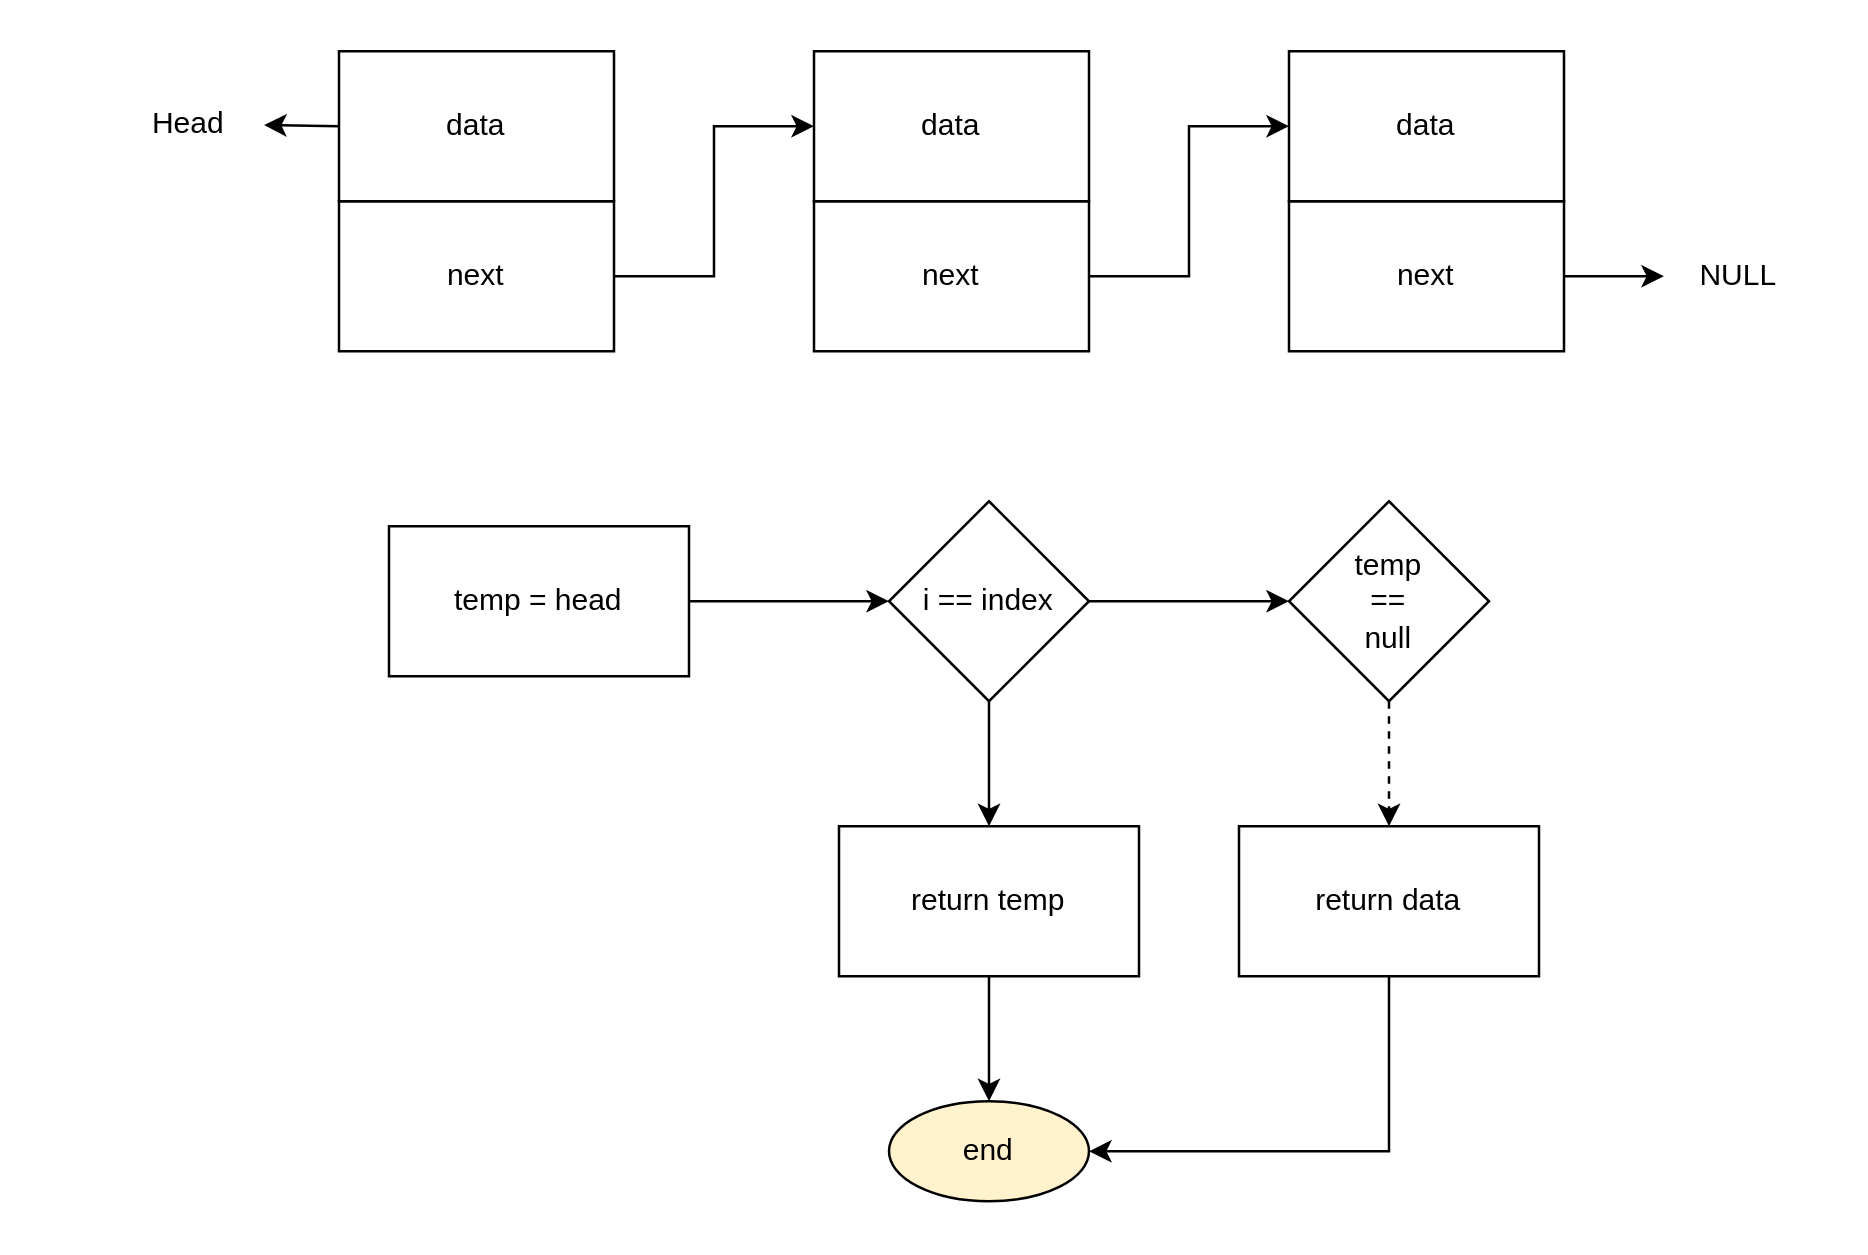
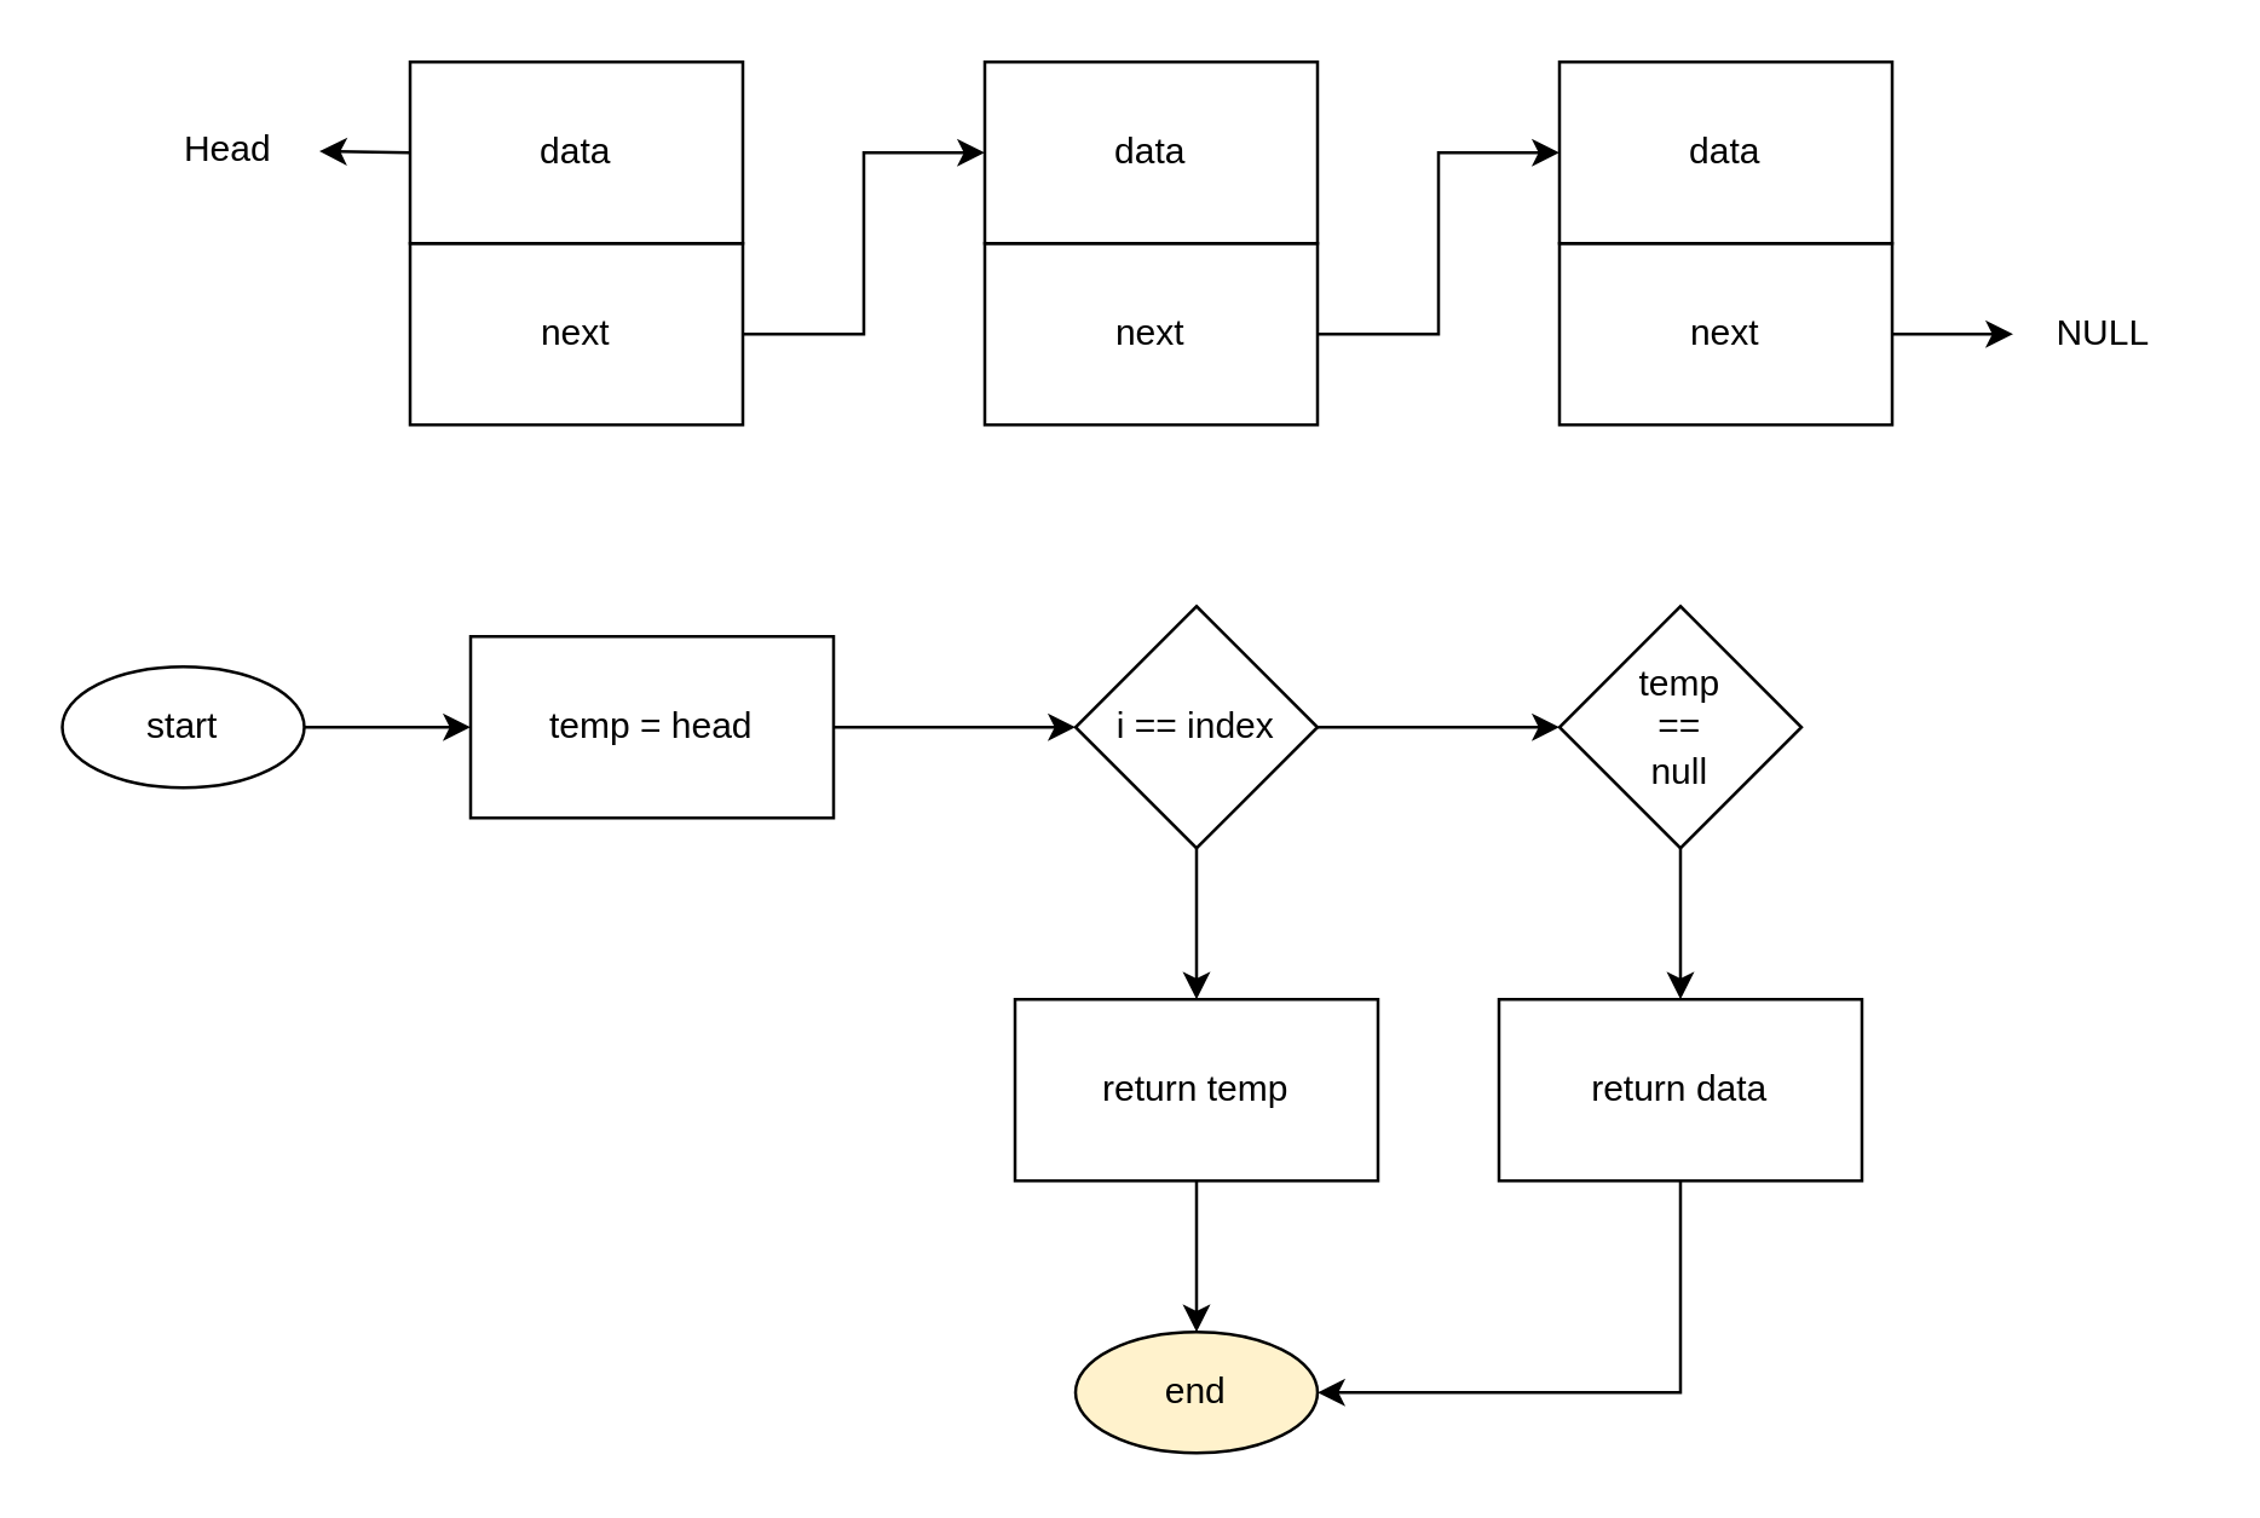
  <mxCell id="0" />
  <mxCell id="1" parent="0" />
  <mxCell id="2" style="edgeStyle=orthogonalEdgeStyle;rounded=0;orthogonalLoop=1;jettySize=auto;html=1;exitX=1;exitY=0.5;exitDx=0;exitDy=0;entryX=0;entryY=0.5;entryDx=0;entryDy=0;" edge="1" parent="1" source="3" target="7"><mxGeometry relative="1" as="geometry" /></mxCell>
  <mxCell id="3" value="next" style="rounded=0;whiteSpace=wrap;html=1;" vertex="1" parent="1"><mxGeometry x="135" y="80" width="110" height="60" as="geometry" /></mxCell>
  <mxCell id="4" value="data" style="rounded=0;whiteSpace=wrap;html=1;" vertex="1" parent="1"><mxGeometry x="135" y="20" width="110" height="60" as="geometry" /></mxCell>
  <mxCell id="5" style="edgeStyle=orthogonalEdgeStyle;rounded=0;orthogonalLoop=1;jettySize=auto;html=1;exitX=1;exitY=0.5;exitDx=0;exitDy=0;entryX=0;entryY=0.5;entryDx=0;entryDy=0;" edge="1" parent="1" source="6" target="10"><mxGeometry relative="1" as="geometry" /></mxCell>
  <mxCell id="6" value="next" style="rounded=0;whiteSpace=wrap;html=1;" vertex="1" parent="1"><mxGeometry x="325" y="80" width="110" height="60" as="geometry" /></mxCell>
  <mxCell id="7" value="data" style="rounded=0;whiteSpace=wrap;html=1;" vertex="1" parent="1"><mxGeometry x="325" y="20" width="110" height="60" as="geometry" /></mxCell>
  <mxCell id="8" style="edgeStyle=orthogonalEdgeStyle;rounded=0;orthogonalLoop=1;jettySize=auto;html=1;exitX=1;exitY=0.5;exitDx=0;exitDy=0;" edge="1" parent="1" source="9" target="11"><mxGeometry relative="1" as="geometry"><mxPoint x="695" y="110" as="targetPoint" /></mxGeometry></mxCell>
  <mxCell id="9" value="next" style="rounded=0;whiteSpace=wrap;html=1;" vertex="1" parent="1"><mxGeometry x="515" y="80" width="110" height="60" as="geometry" /></mxCell>
  <mxCell id="10" value="data" style="rounded=0;whiteSpace=wrap;html=1;" vertex="1" parent="1"><mxGeometry x="515" y="20" width="110" height="60" as="geometry" /></mxCell>
  <mxCell id="11" value="NULL" style="text;html=1;strokeColor=none;fillColor=none;align=center;verticalAlign=middle;whiteSpace=wrap;rounded=0;" vertex="1" parent="1"><mxGeometry x="665" y="95" width="60" height="30" as="geometry" /></mxCell>
  <mxCell id="12" value="" style="endArrow=classic;html=1;rounded=0;exitX=0;exitY=0.5;exitDx=0;exitDy=0;" edge="1" parent="1" source="4" target="13"><mxGeometry width="50" height="50" relative="1" as="geometry"><mxPoint x="375" y="169" as="sourcePoint" /><mxPoint x="75" y="49" as="targetPoint" /></mxGeometry></mxCell>
  <mxCell id="13" value="Head" style="text;html=1;strokeColor=none;fillColor=none;align=center;verticalAlign=middle;whiteSpace=wrap;rounded=0;" vertex="1" parent="1"><mxGeometry x="45" y="34" width="60" height="30" as="geometry" /></mxCell>
- <mxCell id="16" style="edgeStyle=orthogonalEdgeStyle;rounded=0;orthogonalLoop=1;jettySize=auto;html=1;exitX=0.5;exitY=1;exitDx=0;exitDy=0;entryX=0.5;entryY=0;entryDx=0;entryDy=0;dashed=1;" edge="1" parent="1" source="17" target="19"><mxGeometry relative="1" as="geometry" /></mxCell>
+ <mxCell id="14" style="edgeStyle=orthogonalEdgeStyle;rounded=0;orthogonalLoop=1;jettySize=auto;html=1;exitX=1;exitY=0.5;exitDx=0;exitDy=0;entryX=0;entryY=0.5;entryDx=0;entryDy=0;" edge="1" parent="1" source="15" target="21"><mxGeometry relative="1" as="geometry" /></mxCell>
+ <mxCell id="15" value="start" style="ellipse;whiteSpace=wrap;html=1;" vertex="1" parent="1"><mxGeometry x="20" y="220" width="80" height="40" as="geometry" /></mxCell>
+ <mxCell id="16" style="edgeStyle=orthogonalEdgeStyle;rounded=0;orthogonalLoop=1;jettySize=auto;html=1;exitX=0.5;exitY=1;exitDx=0;exitDy=0;entryX=0.5;entryY=0;entryDx=0;entryDy=0;" edge="1" parent="1" source="17" target="19"><mxGeometry relative="1" as="geometry" /></mxCell>
  <mxCell id="17" value="temp&lt;br&gt;==&lt;br&gt;null" style="rhombus;whiteSpace=wrap;html=1;" vertex="1" parent="1"><mxGeometry x="515" y="200" width="80" height="80" as="geometry" /></mxCell>
  <mxCell id="18" style="edgeStyle=orthogonalEdgeStyle;rounded=0;orthogonalLoop=1;jettySize=auto;html=1;exitX=0.5;exitY=1;exitDx=0;exitDy=0;entryX=1;entryY=0.5;entryDx=0;entryDy=0;" edge="1" parent="1" source="19" target="27"><mxGeometry relative="1" as="geometry" /></mxCell>
  <mxCell id="19" value="return data" style="whiteSpace=wrap;html=1;" vertex="1" parent="1"><mxGeometry x="495" y="330" width="120" height="60" as="geometry" /></mxCell>
  <mxCell id="20" style="edgeStyle=orthogonalEdgeStyle;rounded=0;orthogonalLoop=1;jettySize=auto;html=1;exitX=1;exitY=0.5;exitDx=0;exitDy=0;" edge="1" parent="1" source="21" target="24"><mxGeometry relative="1" as="geometry" /></mxCell>
  <mxCell id="21" value="temp = head" style="whiteSpace=wrap;html=1;" vertex="1" parent="1"><mxGeometry x="155" y="210" width="120" height="60" as="geometry" /></mxCell>
  <mxCell id="22" style="edgeStyle=orthogonalEdgeStyle;rounded=0;orthogonalLoop=1;jettySize=auto;html=1;exitX=1;exitY=0.5;exitDx=0;exitDy=0;entryX=0;entryY=0.5;entryDx=0;entryDy=0;" edge="1" parent="1" source="24" target="17"><mxGeometry relative="1" as="geometry" /></mxCell>
  <mxCell id="23" style="edgeStyle=orthogonalEdgeStyle;rounded=0;orthogonalLoop=1;jettySize=auto;html=1;exitX=0.5;exitY=1;exitDx=0;exitDy=0;entryX=0.5;entryY=0;entryDx=0;entryDy=0;" edge="1" parent="1" source="24" target="26"><mxGeometry relative="1" as="geometry" /></mxCell>
  <mxCell id="24" value="i == index" style="rhombus;whiteSpace=wrap;html=1;" vertex="1" parent="1"><mxGeometry x="355" y="200" width="80" height="80" as="geometry" /></mxCell>
  <mxCell id="25" style="edgeStyle=orthogonalEdgeStyle;rounded=0;orthogonalLoop=1;jettySize=auto;html=1;exitX=0.5;exitY=1;exitDx=0;exitDy=0;entryX=0.5;entryY=0;entryDx=0;entryDy=0;" edge="1" parent="1" source="26" target="27"><mxGeometry relative="1" as="geometry" /></mxCell>
  <mxCell id="26" value="return temp" style="rounded=0;whiteSpace=wrap;html=1;" vertex="1" parent="1"><mxGeometry x="335" y="330" width="120" height="60" as="geometry" /></mxCell>
  <mxCell id="27" value="end" style="ellipse;whiteSpace=wrap;html=1;fillColor=#fff2cc;" vertex="1" parent="1"><mxGeometry x="355" y="440" width="80" height="40" as="geometry" /></mxCell>
